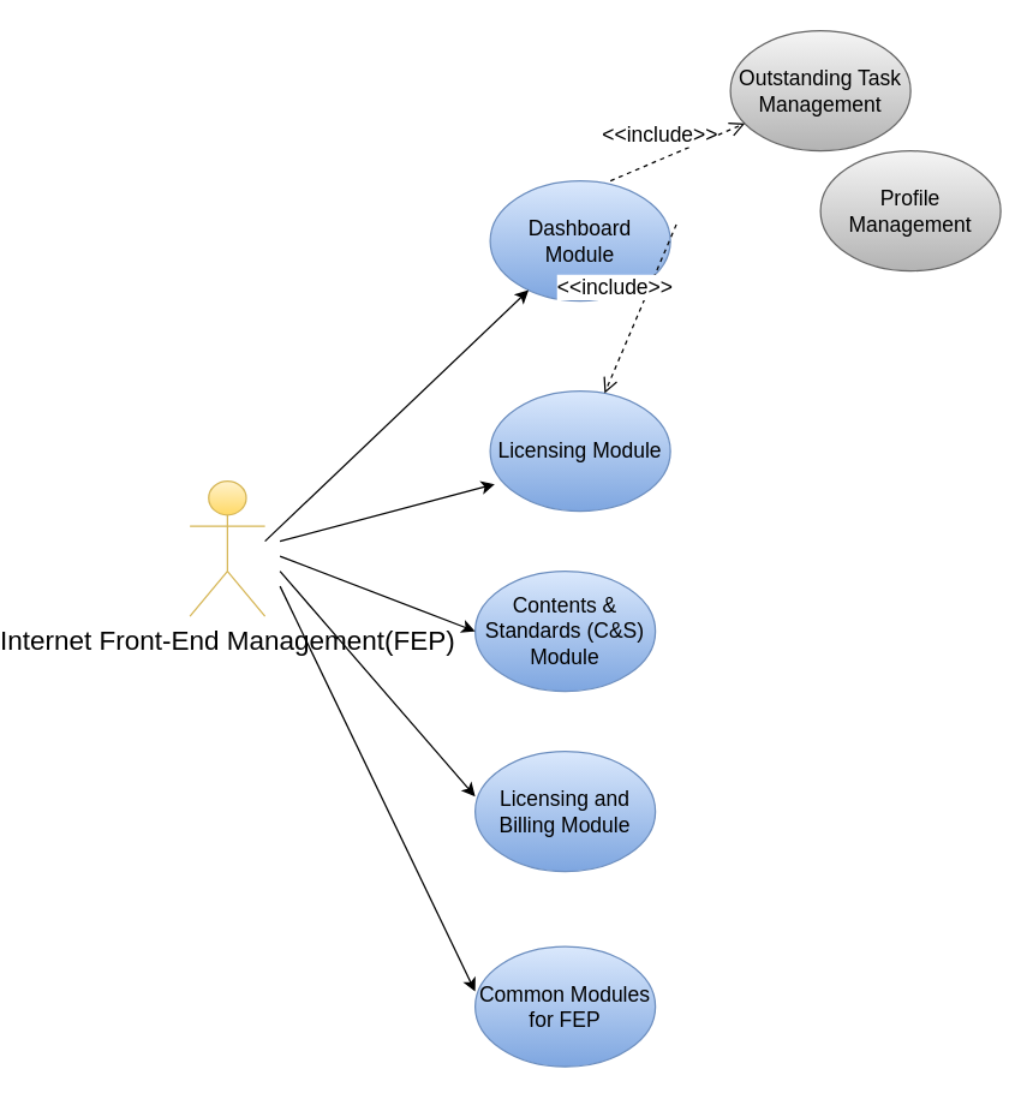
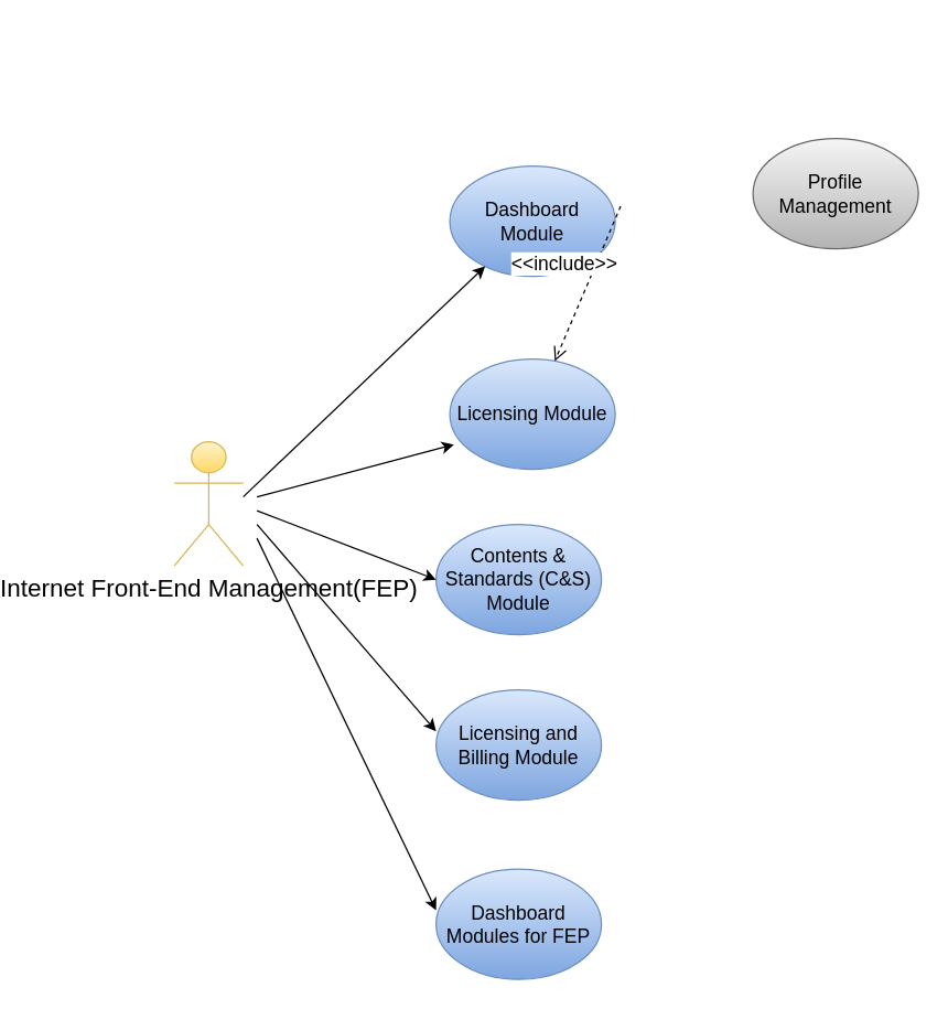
  <mxCell id="0" />
  <mxCell id="1" parent="0" />
  <mxCell id="2" value="&lt;font style=&quot;font-size: 18px;&quot;&gt;Internet Front-End Management(FEP)&lt;/font&gt;" style="shape=umlActor;verticalLabelPosition=bottom;verticalAlign=top;html=1;outlineConnect=0;fillColor=#fff2cc;strokeColor=#d6b656;gradientColor=#ffd966;" vertex="1" parent="1"><mxGeometry x="20" y="320" width="50" height="90" as="geometry" /></mxCell>
  <mxCell id="3" value="&lt;font style=&quot;font-size: 14px;&quot;&gt;Dashboard Module&lt;/font&gt;" style="ellipse;whiteSpace=wrap;html=1;fillColor=#dae8fc;strokeColor=#6c8ebf;gradientColor=#7ea6e0;" vertex="1" parent="1"><mxGeometry x="220" y="120" width="120" height="80" as="geometry" /></mxCell>
  <mxCell id="4" value="&lt;font style=&quot;font-size: 14px;&quot;&gt;Licensing Module&lt;/font&gt;" style="ellipse;whiteSpace=wrap;html=1;fillColor=#dae8fc;strokeColor=#6c8ebf;gradientColor=#7ea6e0;" vertex="1" parent="1"><mxGeometry x="220" y="260" width="120" height="80" as="geometry" /></mxCell>
- <mxCell id="5" value="&lt;font style=&quot;font-size: 14px;&quot;&gt;Common Modules for FEP&lt;/font&gt;" style="ellipse;whiteSpace=wrap;html=1;fillColor=#dae8fc;strokeColor=#6c8ebf;gradientColor=#7ea6e0;" vertex="1" parent="1"><mxGeometry x="210" y="630" width="120" height="80" as="geometry" /></mxCell>
+ <mxCell id="5" value="&lt;font style=&quot;font-size: 14px;&quot;&gt;Dashboard Modules for FEP&lt;/font&gt;" style="ellipse;whiteSpace=wrap;html=1;fillColor=#dae8fc;strokeColor=#6c8ebf;gradientColor=#7ea6e0;" vertex="1" parent="1"><mxGeometry x="210" y="630" width="120" height="80" as="geometry" /></mxCell>
  <mxCell id="6" value="&lt;font style=&quot;font-size: 14px;&quot;&gt;Contents &amp;amp; Standards (C&amp;amp;S) Module&lt;/font&gt;" style="ellipse;whiteSpace=wrap;html=1;fillColor=#dae8fc;strokeColor=#6c8ebf;gradientColor=#7ea6e0;" vertex="1" parent="1"><mxGeometry x="210" y="380" width="120" height="80" as="geometry" /></mxCell>
  <mxCell id="7" value="&lt;font style=&quot;font-size: 14px;&quot;&gt;Licensing and Billing Module&lt;/font&gt;" style="ellipse;whiteSpace=wrap;html=1;fillColor=#dae8fc;strokeColor=#6c8ebf;gradientColor=#7ea6e0;" vertex="1" parent="1"><mxGeometry x="210" y="500" width="120" height="80" as="geometry" /></mxCell>
  <mxCell id="8" value="" style="endArrow=classic;html=1;rounded=0;" edge="1" parent="1" target="3"><mxGeometry width="50" height="50" relative="1" as="geometry"><mxPoint x="70" y="360" as="sourcePoint" /><mxPoint x="120" y="310" as="targetPoint" /></mxGeometry></mxCell>
  <mxCell id="9" value="" style="endArrow=classic;html=1;rounded=0;entryX=0.025;entryY=0.775;entryDx=0;entryDy=0;entryPerimeter=0;" edge="1" parent="1" target="4"><mxGeometry width="50" height="50" relative="1" as="geometry"><mxPoint x="80" y="360" as="sourcePoint" /><mxPoint x="170" y="305" as="targetPoint" /></mxGeometry></mxCell>
  <mxCell id="10" value="" style="endArrow=classic;html=1;rounded=0;entryX=0;entryY=0.5;entryDx=0;entryDy=0;" edge="1" parent="1" target="6"><mxGeometry width="50" height="50" relative="1" as="geometry"><mxPoint x="80" y="370" as="sourcePoint" /><mxPoint x="180" y="315" as="targetPoint" /></mxGeometry></mxCell>
  <mxCell id="11" value="" style="endArrow=classic;html=1;rounded=0;entryX=0;entryY=0.375;entryDx=0;entryDy=0;entryPerimeter=0;" edge="1" parent="1" target="7"><mxGeometry width="50" height="50" relative="1" as="geometry"><mxPoint x="80" y="380" as="sourcePoint" /><mxPoint x="130" y="330" as="targetPoint" /></mxGeometry></mxCell>
  <mxCell id="12" value="" style="endArrow=classic;html=1;rounded=0;entryX=0;entryY=0.375;entryDx=0;entryDy=0;entryPerimeter=0;" edge="1" parent="1" target="5"><mxGeometry width="50" height="50" relative="1" as="geometry"><mxPoint x="80" y="390" as="sourcePoint" /><mxPoint x="120" y="355" as="targetPoint" /></mxGeometry></mxCell>
- <mxCell id="13" value="Outstanding Task Management" style="ellipse;whiteSpace=wrap;html=1;fontSize=14;fillColor=#f5f5f5;gradientColor=#b3b3b3;strokeColor=#666666;" vertex="1" parent="1"><mxGeometry x="380" y="20" width="120" height="80" as="geometry" /></mxCell>
  <mxCell id="14" value="Profile Management" style="ellipse;whiteSpace=wrap;html=1;fontSize=14;fillColor=#f5f5f5;strokeColor=#666666;gradientColor=#b3b3b3;" vertex="1" parent="1"><mxGeometry x="440" y="100" width="120" height="80" as="geometry" /></mxCell>
- <mxCell id="15" value="&amp;lt;&amp;lt;include&amp;gt;&amp;gt;" style="html=1;verticalAlign=bottom;endArrow=open;dashed=1;endSize=8;rounded=0;fontSize=14;exitX=0.667;exitY=0;exitDx=0;exitDy=0;exitPerimeter=0;" edge="1" parent="1" source="3" target="13"><mxGeometry x="-0.213" y="5" relative="1" as="geometry"><mxPoint x="220" y="110" as="sourcePoint" /><mxPoint x="140" y="110" as="targetPoint" /><mxPoint as="offset" /></mxGeometry></mxCell>
  <mxCell id="16" value="&amp;lt;&amp;lt;include&amp;gt;&amp;gt;" style="html=1;verticalAlign=bottom;endArrow=open;dashed=1;endSize=8;rounded=0;fontSize=14;exitX=1.033;exitY=0.363;exitDx=0;exitDy=0;exitPerimeter=0;" edge="1" parent="1" source="3" target="4"><mxGeometry x="0.066" y="-17" relative="1" as="geometry"><mxPoint x="340" y="215.91" as="sourcePoint" /><mxPoint x="472.057" y="149.996" as="targetPoint" /><mxPoint as="offset" /></mxGeometry></mxCell>
